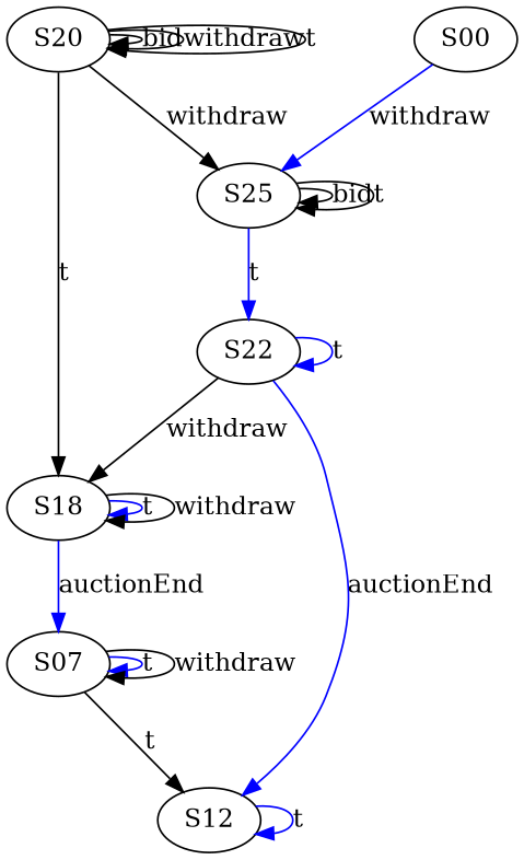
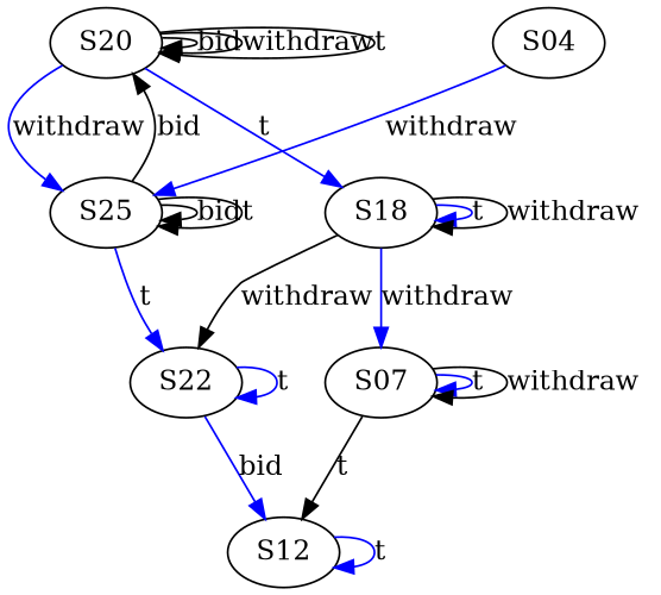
  digraph {
    edge [color=black]
    S22
    S12
    S18
    S07
    S25
    S20
-   S00
+   S00 [label=S04]
    S22 -> S22 [color=blue label=t]
-   S22 -> S12 [color=blue label=auctionEnd]
+   S22 -> S12 [color=blue label=bid]
    S12 -> S12 [color=blue label=t]
-   S22 -> S18 [label=withdraw]
+   S18 -> S22 [label=withdraw]
    S18 -> S18 [color=blue label=t]
    S18 -> S18 [label=withdraw]
-   S18 -> S07 [color=blue label=auctionEnd]
+   S18 -> S07 [color=blue label=withdraw]
    S07 -> S12 [label=t]
    S07 -> S07 [color=blue label=t]
    S07 -> S07 [label=withdraw]
    S25 -> S22 [color=blue label=t]
    S25 -> S25 [label=bid]
    S25 -> S25 [label=t]
-   S20 -> S18 [label=t]
-   S20 -> S25 [label=withdraw]
+   S25 -> S20 [label=bid]
+   S20 -> S18 [color=blue label=t]
+   S20 -> S25 [color=blue label=withdraw]
    S20 -> S20 [label=bid]
    S20 -> S20 [label=withdraw]
    S20 -> S20 [label=t]
    S00 -> S25 [color=blue label=withdraw]
  }
